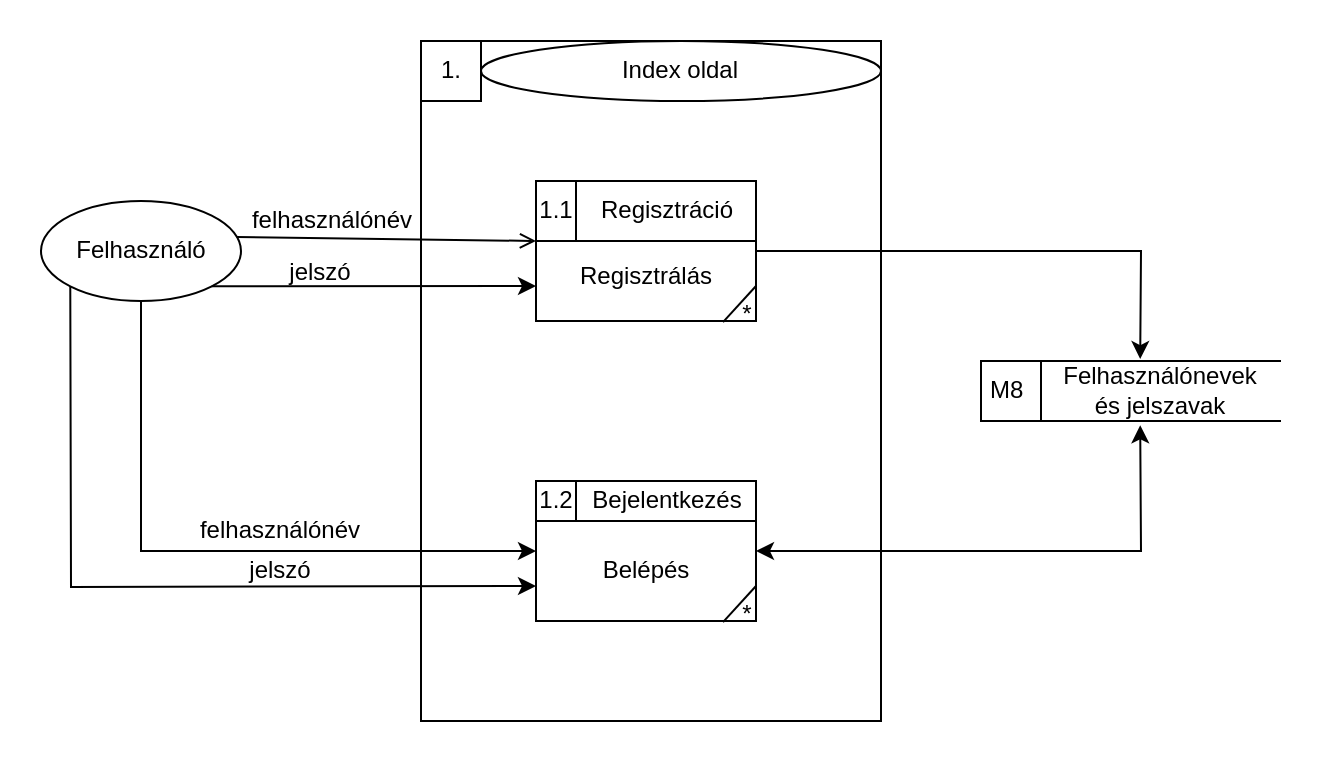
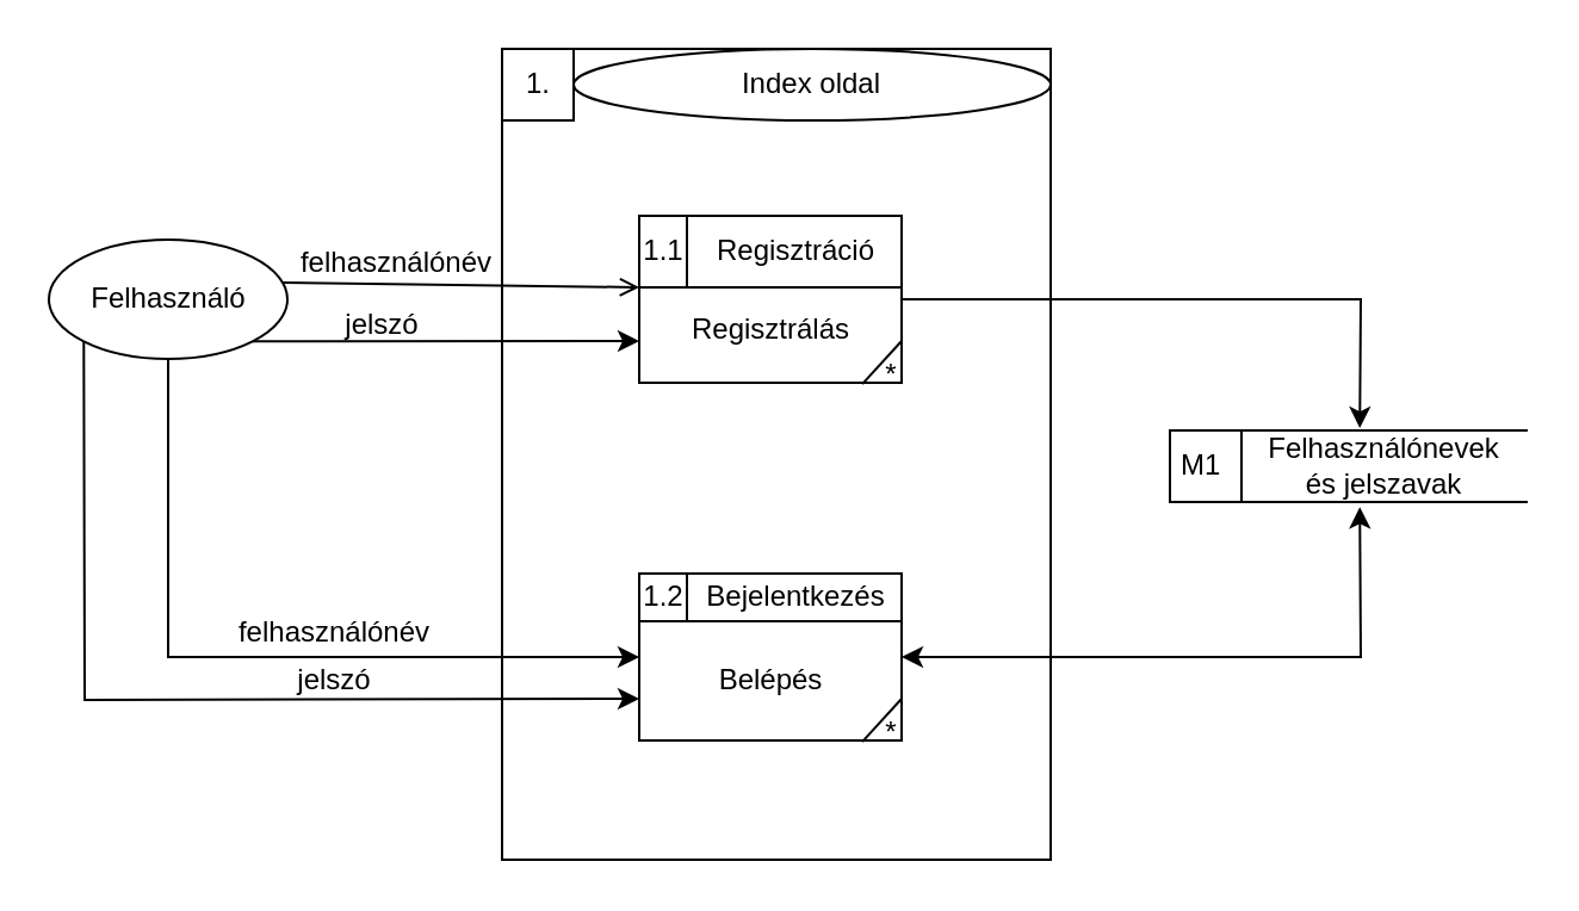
  <mxCell id="0" />
  <mxCell id="1" parent="0" />
  <mxCell id="2" value="" style="group" parent="1" vertex="1" connectable="0"><mxGeometry x="210" y="20" width="230" height="340" as="geometry" /></mxCell>
  <mxCell id="3" value="" style="html=1;dashed=0;whitespace=wrap;rounded=0;sketch=0;strokeColor=#000000;align=left;container=0;" parent="2" vertex="1"><mxGeometry width="230" height="340" as="geometry" /></mxCell>
  <mxCell id="4" value="1." style="text;html=1;resizable=0;autosize=1;align=center;verticalAlign=middle;points=[];fillColor=none;rounded=0;sketch=0;strokeColor=#000000;container=0;" parent="2" vertex="1"><mxGeometry width="30" height="30" as="geometry" /></mxCell>
  <mxCell id="5" value="Index oldal" style="ellipse;whiteSpace=wrap;html=1;sketch=0;strokeColor=#000000;align=center;container=0;" parent="2" vertex="1"><mxGeometry x="30" width="200" height="30" as="geometry" /></mxCell>
  <mxCell id="6" value="" style="group" parent="2" vertex="1" connectable="0"><mxGeometry x="57.5" y="220" width="115" height="77" as="geometry" /></mxCell>
  <mxCell id="7" value="" style="whiteSpace=wrap;html=1;rounded=0;sketch=0;align=left;" parent="6" vertex="1"><mxGeometry width="20" height="20" as="geometry" /></mxCell>
  <mxCell id="8" value="" style="html=1;dashed=0;whitespace=wrap;rounded=0;sketch=0;align=left;" parent="6" vertex="1"><mxGeometry width="110" height="70" as="geometry" /></mxCell>
  <mxCell id="9" value="1.2" style="text;html=1;fillColor=none;align=center;verticalAlign=middle;whiteSpace=wrap;rounded=0;sketch=0;strokeColor=#000000;" parent="6" vertex="1"><mxGeometry width="20" height="20" as="geometry" /></mxCell>
  <mxCell id="10" value="Bejelentkezés" style="text;html=1;resizable=0;autosize=1;align=center;verticalAlign=middle;points=[];fillColor=none;rounded=0;sketch=0;strokeColor=#000000;" parent="6" vertex="1"><mxGeometry x="20" width="90" height="20" as="geometry" /></mxCell>
  <mxCell id="11" value="" style="endArrow=none;html=1;entryX=1;entryY=0.75;entryDx=0;entryDy=0;exitX=0.85;exitY=1.008;exitDx=0;exitDy=0;exitPerimeter=0;rounded=0;" parent="6" source="8" target="8" edge="1"><mxGeometry width="50" height="50" relative="1" as="geometry"><mxPoint x="-30" y="20" as="sourcePoint" /><mxPoint x="20" y="-30" as="targetPoint" /></mxGeometry></mxCell>
  <mxCell id="12" value="*" style="text;html=1;resizable=0;autosize=1;align=center;verticalAlign=middle;points=[];fillColor=none;strokeColor=none;rounded=0;sketch=0;" parent="6" vertex="1"><mxGeometry x="95" y="57" width="20" height="20" as="geometry" /></mxCell>
  <mxCell id="13" value="Belépés" style="text;html=1;strokeColor=none;fillColor=none;align=center;verticalAlign=middle;whiteSpace=wrap;rounded=0;" parent="6" vertex="1"><mxGeometry x="25" y="30" width="60" height="30" as="geometry" /></mxCell>
  <mxCell id="14" value="" style="group" parent="2" vertex="1" connectable="0"><mxGeometry x="57.5" y="70" width="115" height="77" as="geometry" /></mxCell>
  <mxCell id="15" value="" style="whiteSpace=wrap;html=1;rounded=0;sketch=0;align=left;" parent="14" vertex="1"><mxGeometry width="20.0" height="20" as="geometry" /></mxCell>
  <mxCell id="16" value="&lt;p style=&quot;line-height: 120%;&quot;&gt;&lt;br&gt;&lt;/p&gt;" style="html=1;dashed=0;whitespace=wrap;rounded=0;sketch=0;align=left;" parent="14" vertex="1"><mxGeometry width="110.0" height="70" as="geometry" /></mxCell>
  <mxCell id="17" value="1.1" style="text;html=1;fillColor=none;align=center;verticalAlign=middle;whiteSpace=wrap;rounded=0;sketch=0;strokeColor=#000000;" parent="14" vertex="1"><mxGeometry width="20.0" height="30" as="geometry" /></mxCell>
  <mxCell id="18" value="" style="endArrow=none;html=1;entryX=1;entryY=0.75;entryDx=0;entryDy=0;exitX=0.85;exitY=1.008;exitDx=0;exitDy=0;exitPerimeter=0;rounded=0;" parent="14" source="16" target="16" edge="1"><mxGeometry width="50" height="50" relative="1" as="geometry"><mxPoint x="-30" y="20" as="sourcePoint" /><mxPoint x="20.0" y="-30" as="targetPoint" /></mxGeometry></mxCell>
  <mxCell id="19" value="*" style="text;html=1;resizable=0;autosize=1;align=center;verticalAlign=middle;points=[];fillColor=none;strokeColor=none;rounded=0;sketch=0;" parent="14" vertex="1"><mxGeometry x="95" y="57" width="20" height="20" as="geometry" /></mxCell>
  <mxCell id="20" value="Regisztrálás" style="text;html=1;strokeColor=none;fillColor=none;align=center;verticalAlign=middle;whiteSpace=wrap;rounded=0;" parent="14" vertex="1"><mxGeometry x="25" y="33" width="60" height="30" as="geometry" /></mxCell>
  <mxCell id="21" value="Regisztráció" style="text;html=1;resizable=0;autosize=1;align=center;verticalAlign=middle;points=[];fillColor=none;rounded=0;sketch=0;strokeColor=#000000;" parent="2" vertex="1"><mxGeometry x="77.5" y="70" width="90" height="30" as="geometry" /></mxCell>
  <mxCell id="22" value="Felhasználó" style="shape=ellipse;html=1;dashed=0;whitespace=wrap;perimeter=ellipsePerimeter;" parent="1" vertex="1"><mxGeometry x="20" y="100" width="100" height="50" as="geometry" /></mxCell>
  <mxCell id="23" value="" style="endArrow=open;html=1;rounded=0;exitX=0.978;exitY=0.359;exitDx=0;exitDy=0;exitPerimeter=0;entryX=0;entryY=1;entryDx=0;entryDy=0;" parent="1" source="22" target="17" edge="1"><mxGeometry width="50" height="50" relative="1" as="geometry"><mxPoint x="230" y="170" as="sourcePoint" /><mxPoint x="230" y="120" as="targetPoint" /></mxGeometry></mxCell>
  <mxCell id="24" value="" style="endArrow=classic;html=1;rounded=0;exitX=1;exitY=1;exitDx=0;exitDy=0;entryX=0;entryY=0.75;entryDx=0;entryDy=0;" parent="1" source="22" target="16" edge="1"><mxGeometry width="50" height="50" relative="1" as="geometry"><mxPoint x="230" y="170" as="sourcePoint" /><mxPoint x="280" y="120" as="targetPoint" /></mxGeometry></mxCell>
  <mxCell id="25" value="" style="endArrow=classic;html=1;rounded=0;exitX=0.5;exitY=1;exitDx=0;exitDy=0;entryX=0;entryY=0.5;entryDx=0;entryDy=0;" parent="1" source="22" target="8" edge="1"><mxGeometry width="50" height="50" relative="1" as="geometry"><mxPoint x="230" y="170" as="sourcePoint" /><mxPoint x="280" y="120" as="targetPoint" /><Array as="points"><mxPoint x="70" y="275" /></Array></mxGeometry></mxCell>
  <mxCell id="26" value="" style="endArrow=classic;html=1;rounded=0;exitX=0;exitY=1;exitDx=0;exitDy=0;entryX=0;entryY=0.75;entryDx=0;entryDy=0;" parent="1" source="22" target="8" edge="1"><mxGeometry width="50" height="50" relative="1" as="geometry"><mxPoint x="230" y="170" as="sourcePoint" /><mxPoint x="130" y="340" as="targetPoint" /><Array as="points"><mxPoint x="35" y="293" /></Array></mxGeometry></mxCell>
  <mxCell id="27" value="felhasználónév" style="text;html=1;strokeColor=none;fillColor=none;align=center;verticalAlign=middle;whiteSpace=wrap;rounded=0;" parent="1" vertex="1"><mxGeometry x="136" y="95" width="60" height="30" as="geometry" /></mxCell>
  <mxCell id="28" value="jelszó" style="text;html=1;strokeColor=none;fillColor=none;align=center;verticalAlign=middle;whiteSpace=wrap;rounded=0;" parent="1" vertex="1"><mxGeometry x="130" y="121" width="60" height="30" as="geometry" /></mxCell>
  <mxCell id="29" value="felhasználónév" style="text;html=1;strokeColor=none;fillColor=none;align=center;verticalAlign=middle;whiteSpace=wrap;rounded=0;" parent="1" vertex="1"><mxGeometry x="110" y="250" width="60" height="30" as="geometry" /></mxCell>
  <mxCell id="30" value="jelszó" style="text;html=1;strokeColor=none;fillColor=none;align=center;verticalAlign=middle;whiteSpace=wrap;rounded=0;" parent="1" vertex="1"><mxGeometry x="110" y="270" width="60" height="30" as="geometry" /></mxCell>
- <mxCell id="31" value="M8" style="html=1;dashed=0;whitespace=wrap;shape=mxgraph.dfd.dataStoreID;align=left;spacingLeft=3;points=[[0,0],[0.5,0],[1,0],[0,0.5],[1,0.5],[0,1],[0.5,1],[1,1]];" parent="1" vertex="1"><mxGeometry x="490" y="180" width="150" height="30" as="geometry" /></mxCell>
+ <mxCell id="31" value="M1" style="html=1;dashed=0;whitespace=wrap;shape=mxgraph.dfd.dataStoreID;align=left;spacingLeft=3;points=[[0,0],[0.5,0],[1,0],[0,0.5],[1,0.5],[0,1],[0.5,1],[1,1]];" parent="1" vertex="1"><mxGeometry x="490" y="180" width="150" height="30" as="geometry" /></mxCell>
  <mxCell id="32" value="Felhasználónevek és jelszavak" style="text;html=1;strokeColor=none;fillColor=none;align=center;verticalAlign=middle;whiteSpace=wrap;rounded=0;" vertex="1" parent="1"><mxGeometry x="540" y="180" width="80" height="30" as="geometry" /></mxCell>
  <mxCell id="33" value="" style="endArrow=classic;html=1;rounded=0;entryX=0.37;entryY=-0.033;entryDx=0;entryDy=0;entryPerimeter=0;exitX=1;exitY=0.5;exitDx=0;exitDy=0;" edge="1" parent="1" source="16" target="32"><mxGeometry width="50" height="50" relative="1" as="geometry"><mxPoint x="360" y="130" as="sourcePoint" /><mxPoint x="410" y="80" as="targetPoint" /><Array as="points"><mxPoint x="570" y="125" /></Array></mxGeometry></mxCell>
  <mxCell id="34" value="" style="endArrow=classic;startArrow=classic;html=1;rounded=0;entryX=0.37;entryY=1.071;entryDx=0;entryDy=0;entryPerimeter=0;exitX=1;exitY=0.5;exitDx=0;exitDy=0;" edge="1" parent="1" source="8" target="32"><mxGeometry width="50" height="50" relative="1" as="geometry"><mxPoint x="490" y="320" as="sourcePoint" /><mxPoint x="540" y="270" as="targetPoint" /><Array as="points"><mxPoint x="570" y="275" /></Array></mxGeometry></mxCell>
